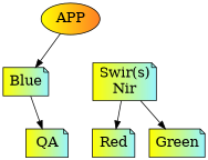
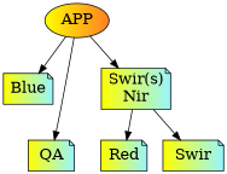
  digraph {
    node [fillcolor="yellow:cadetblue1" fontsize=18 shape=note style=filled]
    n1 [fillcolor="yellow:chocolate1" label=APP shape=ellipse]
    n2 [label=Blue]
    n3 [label="Swir(s)\nNir"]
    n4 [label=QA]
    n5 [label=Red]
-   n6 [label=Green]
+   n6 [label=Swir]
    n1 -> n2
-   n2 -> n4
+   n1 -> n3
+   n1 -> n4
    n3 -> n5
    n3 -> n6
  }
